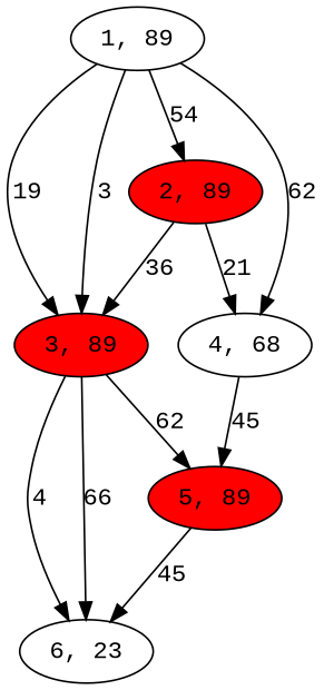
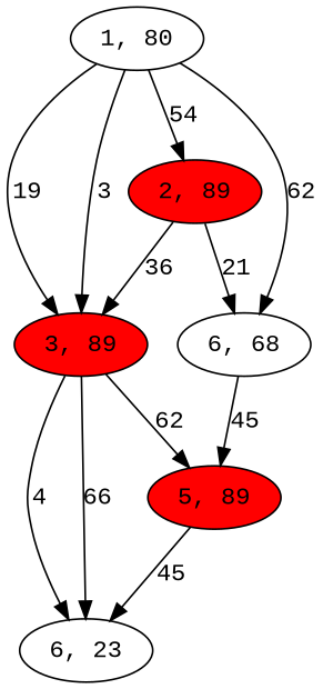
  digraph {
    fontname="Liberation Mono"
    node [fontname="Liberation Mono"]
    edge [fontname="Liberation Mono"]
-   n1 [label="1, 89"]
+   n1 [label="1, 80"]
    n2 [fillcolor=red label="2, 89" style=filled]
    n3 [fillcolor=red label="3, 89" style=filled]
-   n4 [label="4, 68"]
+   n4 [label="6, 68"]
    n5 [fillcolor=red label="5, 89" style=filled]
    n6 [label="6, 23"]
    n1 -> n2 [label=54]
    n1 -> n3 [label=19]
    n1 -> n3 [label=3]
    n1 -> n4 [label=62]
    n2 -> n3 [label=36]
    n2 -> n4 [label=21]
    n3 -> n5 [label=62]
    n3 -> n6 [label=4]
    n3 -> n6 [label=66]
    n4 -> n5 [label=45]
    n5 -> n6 [label=45]
  }
